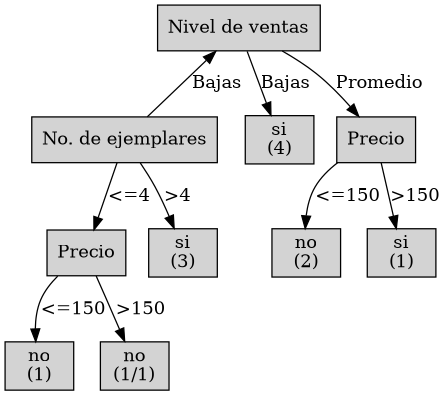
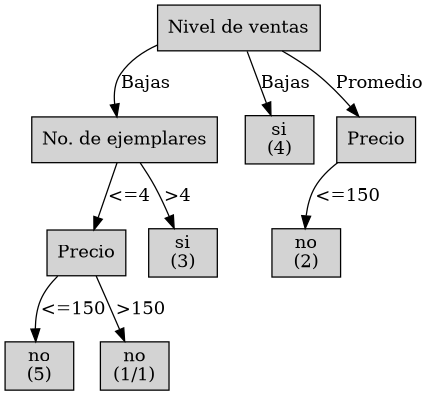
  digraph {
    node [shape=box style=filled weight=3]
    n1 [label="Nivel de ventas\n" weight=1]
    n2 [label="No. de ejemplares\n" weight=2]
    n3 [label="si\n(4)\n" weight=2]
    n4 [label="Precio\n" weight=2]
    n5 [label="Precio\n"]
    n6 [label="si\n(3)\n"]
    n7 [label="no\n(2)\n"]
-   n8 [label="si\n(1)\n"]
-   n9 [label="no\n(1)\n" weight=4]
+   n9 [label="no\n(5)\n" weight=4]
    n10 [label="no\n(1/1)\n" weight=4]
    subgraph sub_1 {
      rank=same
      n1
    }
    subgraph sub_2 {
      rank=same
      n2
      n3
      n4
    }
    subgraph sub_3 {
      rank=same
      n5
      n6
      n7
-     n8
    }
    subgraph sub_4 {
      rank=same
      n9
      n10
    }
-   n2 -> n1 [label=Bajas]
+   n1 -> n2 [label=Bajas]
    n1 -> n3 [label=Bajas]
    n1 -> n4 [label=Promedio]
    n2 -> n5 [label="<=4"]
    n2 -> n6 [label=">4"]
    n4 -> n7 [label="<=150"]
-   n4 -> n8 [label=">150"]
    n5 -> n9 [label="<=150"]
    n5 -> n10 [label=">150"]
  }
